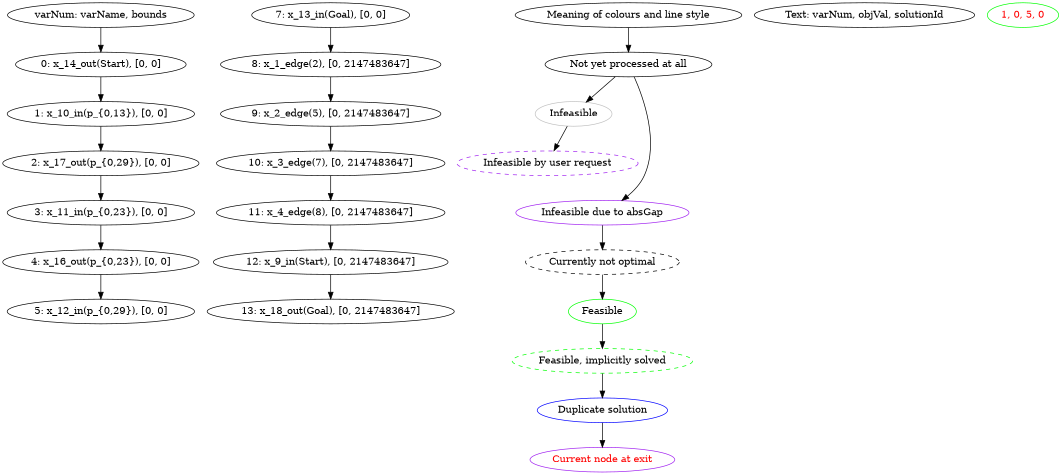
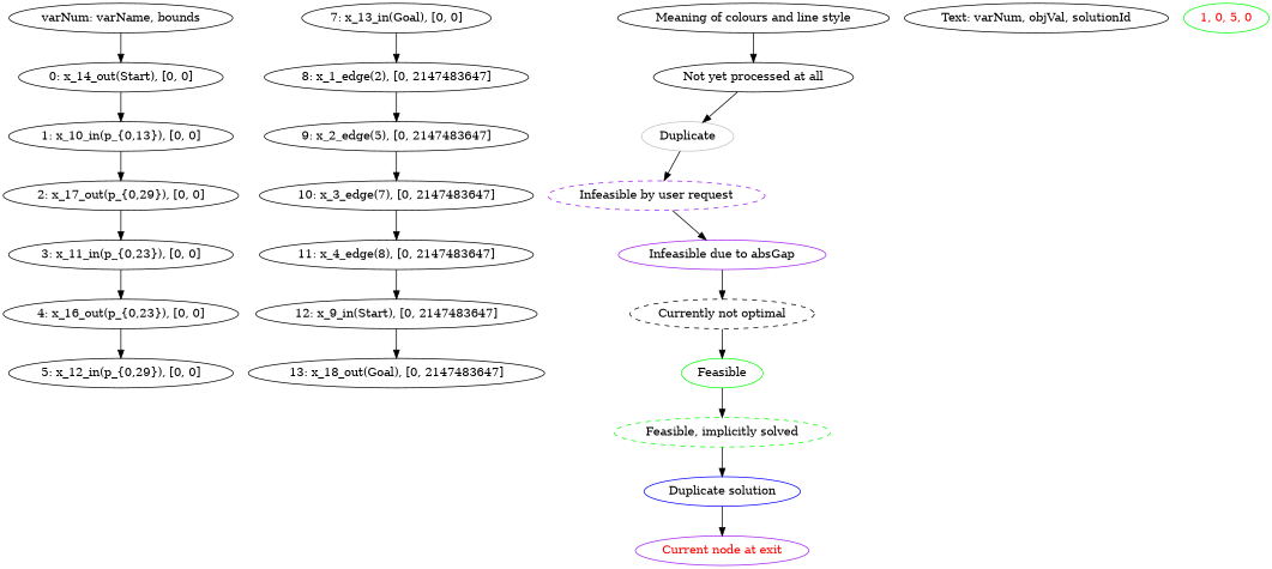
  digraph {
    n1 [label="varNum: varName, bounds"]
    n2 [label="0: x_14_out(Start), [0, 0]"]
    n3 [label="1: x_10_in(p_{0,13}), [0, 0]"]
    n4 [label="2: x_17_out(p_{0,29}), [0, 0]"]
    n5 [label="3: x_11_in(p_{0,23}), [0, 0]"]
    n6 [label="4: x_16_out(p_{0,23}), [0, 0]"]
    n7 [label="5: x_12_in(p_{0,29}), [0, 0]"]
    n8 [label="7: x_13_in(Goal), [0, 0]"]
    n9 [label="8: x_1_edge(2), [0, 2147483647]"]
    n10 [label="9: x_2_edge(5), [0, 2147483647]"]
    n11 [label="10: x_3_edge(7), [0, 2147483647]"]
    n12 [label="11: x_4_edge(8), [0, 2147483647]"]
    n13 [label="12: x_9_in(Start), [0, 2147483647]"]
    n14 [label="13: x_18_out(Goal), [0, 2147483647]"]
    n15 [label="Meaning of colours and line style"]
    n16 [label="Not yet processed at all"]
-   n17 [color=gray label=Infeasible]
+   n17 [color=gray label=Duplicate]
    n18 [color=purple label="Infeasible by user request" style=dashed]
    n19 [color=purple label="Infeasible due to absGap"]
    n20 [label="Currently not optimal" style=dashed]
    n21 [color=green label=Feasible]
    n22 [color=green label="Feasible, implicitly solved" style=dashed]
    n23 [color=blue label="Duplicate solution"]
    n24 [color=purple fontcolor=red label="Current node at exit"]
    n25 [label="Text: varNum, objVal, solutionId"]
    n26 [color=green fontcolor=red label="1, 0, 5, 0"]
    n1 -> n2
    n2 -> n3
    n3 -> n4
    n4 -> n5
    n5 -> n6
    n6 -> n7
    n8 -> n9
    n9 -> n10
    n10 -> n11
    n11 -> n12
    n12 -> n13
    n13 -> n14
    n15 -> n16
    n16 -> n17
    n17 -> n18
-   n16 -> n19
+   n18 -> n19
    n19 -> n20
    n20 -> n21
    n21 -> n22
    n22 -> n23
    n23 -> n24
  }
